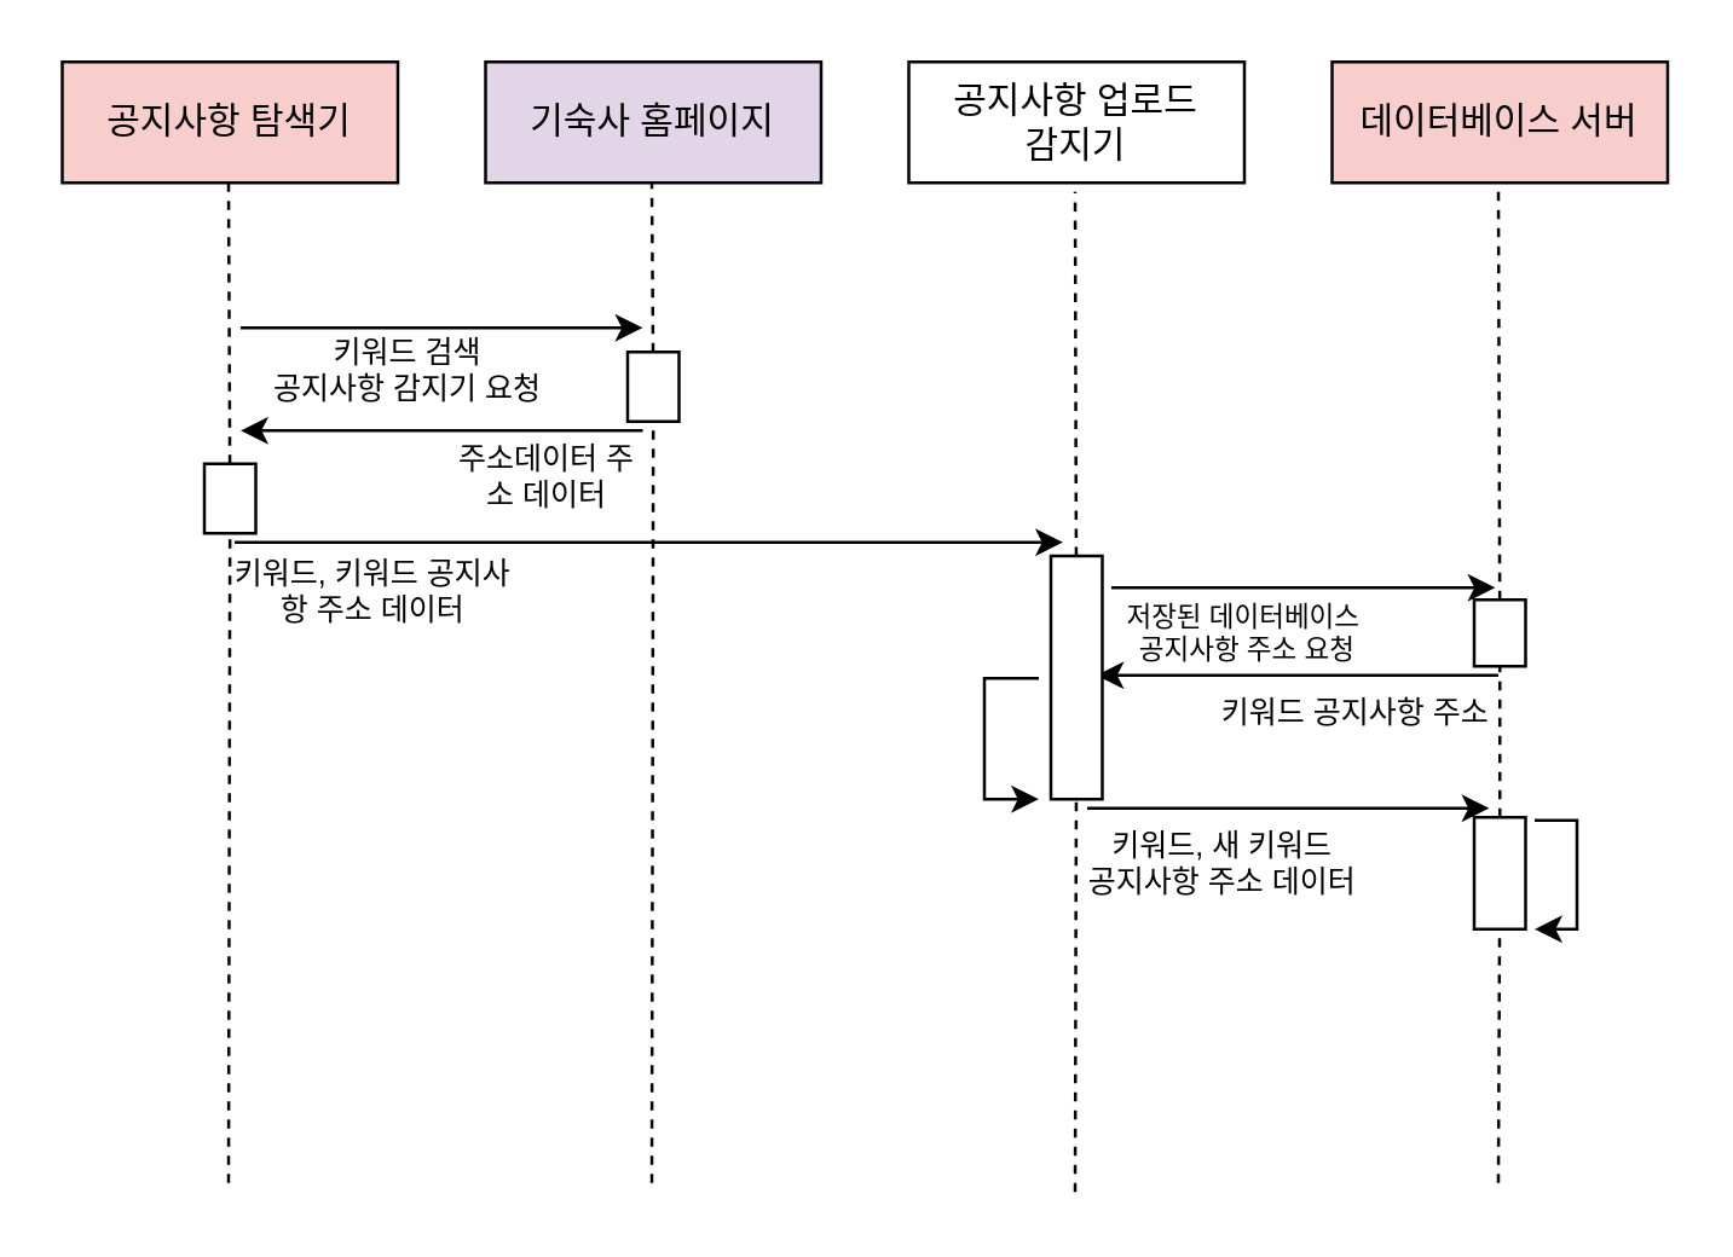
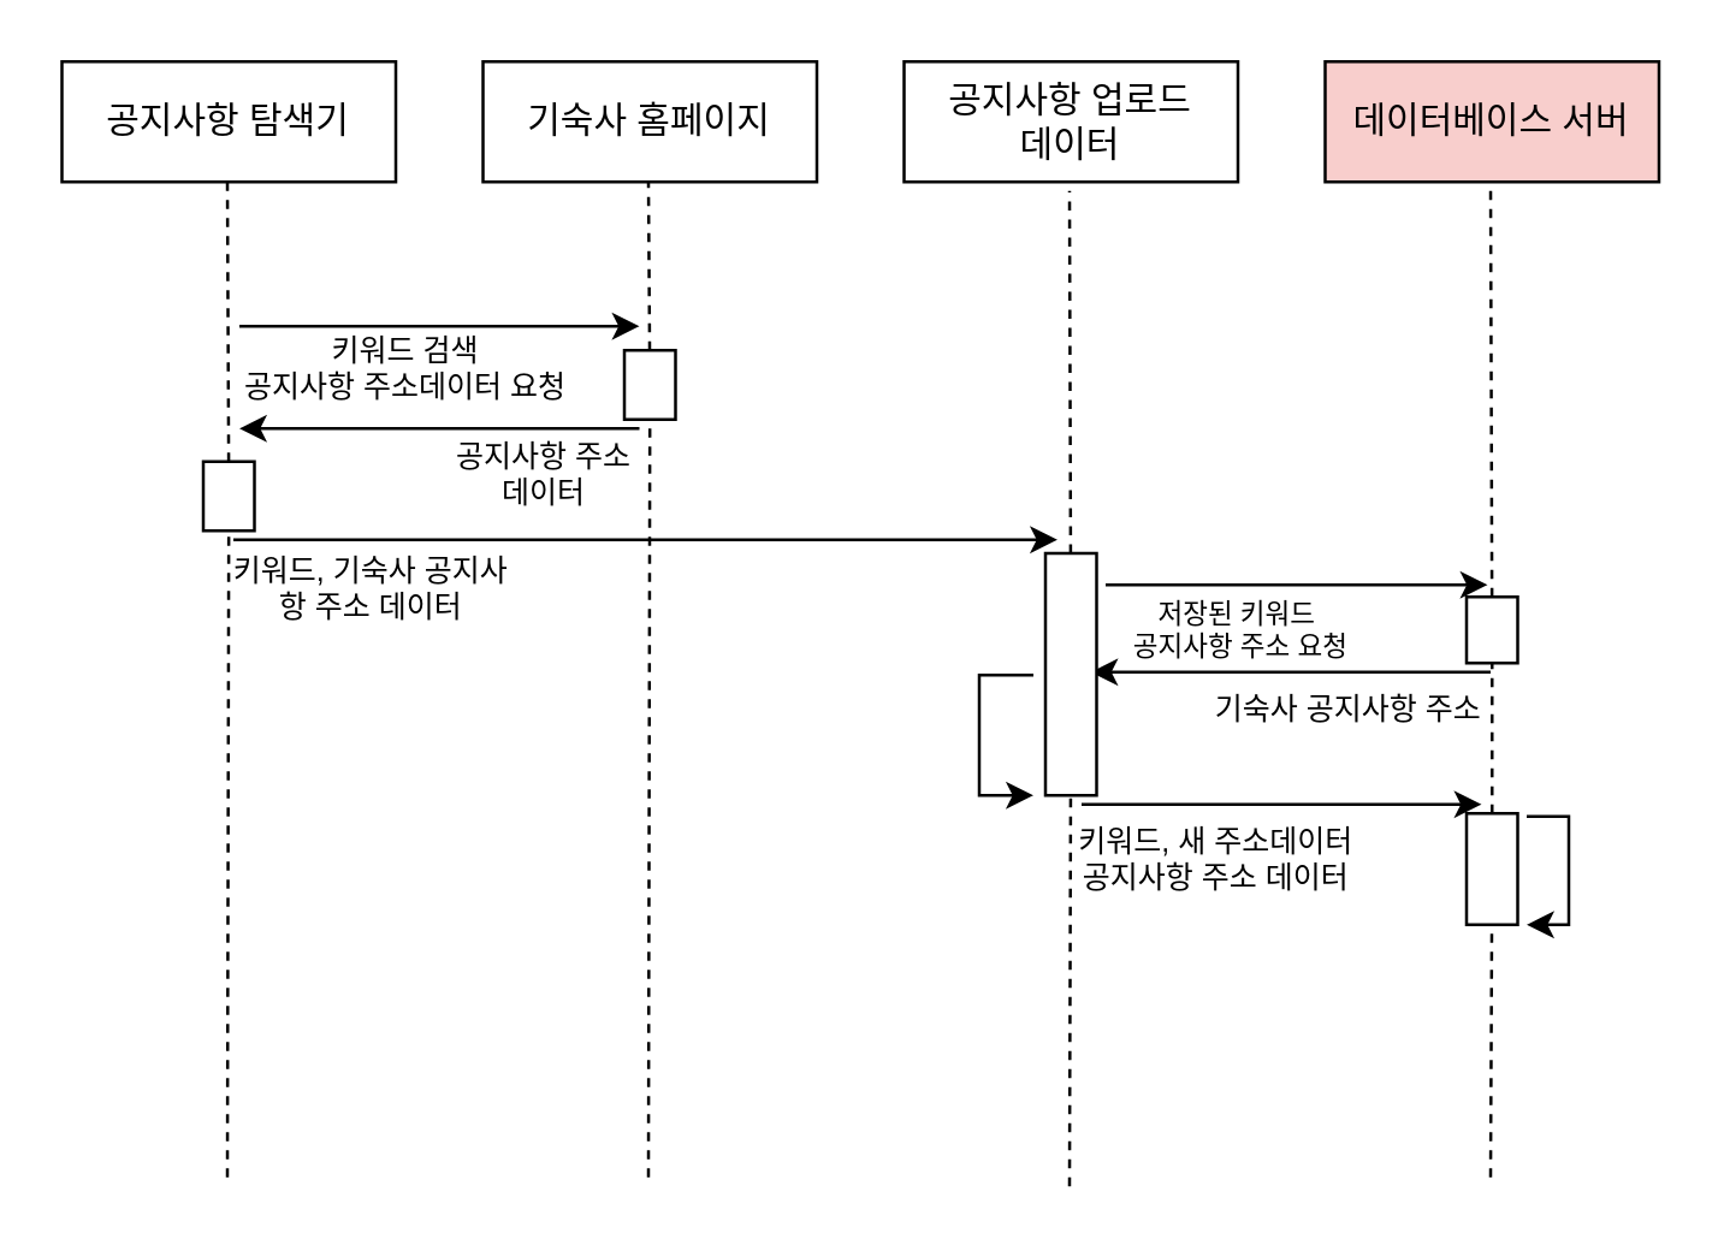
  <mxCell id="0" />
  <mxCell id="1" parent="0" />
- <mxCell id="2" value="공지사항 탐색기" style="rounded=0;whiteSpace=wrap;html=1;fillColor=#f8cecc;" parent="1" vertex="1"><mxGeometry x="20" y="20" width="111" height="40" as="geometry" /></mxCell>
+ <mxCell id="2" value="공지사항 탐색기" style="rounded=0;whiteSpace=wrap;html=1;" parent="1" vertex="1"><mxGeometry x="20" y="20" width="111" height="40" as="geometry" /></mxCell>
  <mxCell id="3" value="데이터베이스 서버" style="rounded=0;whiteSpace=wrap;html=1;fillColor=#f8cecc;" parent="1" vertex="1"><mxGeometry x="440" y="20" width="111" height="40" as="geometry" /></mxCell>
- <mxCell id="4" value="공지사항 업로드&lt;br&gt;감지기" style="rounded=0;whiteSpace=wrap;html=1;" parent="1" vertex="1"><mxGeometry x="300" y="20" width="111" height="40" as="geometry" /></mxCell>
- <mxCell id="5" value="기숙사 홈페이지" style="rounded=0;whiteSpace=wrap;html=1;fillColor=#e1d5e7;" parent="1" vertex="1"><mxGeometry x="160" y="20" width="111" height="40" as="geometry" /></mxCell>
+ <mxCell id="4" value="공지사항 업로드&lt;br&gt;데이터" style="rounded=0;whiteSpace=wrap;html=1;" parent="1" vertex="1"><mxGeometry x="300" y="20" width="111" height="40" as="geometry" /></mxCell>
+ <mxCell id="5" value="기숙사 홈페이지" style="rounded=0;whiteSpace=wrap;html=1;" parent="1" vertex="1"><mxGeometry x="160" y="20" width="111" height="40" as="geometry" /></mxCell>
  <mxCell id="6" value="" style="endArrow=none;dashed=1;html=1;rounded=0;startArrow=none;" parent="1" source="23" edge="1"><mxGeometry width="50" height="50" relative="1" as="geometry"><mxPoint x="495" y="391" as="sourcePoint" /><mxPoint x="495" y="60" as="targetPoint" /></mxGeometry></mxCell>
  <mxCell id="7" value="" style="endArrow=none;dashed=1;html=1;rounded=0;startArrow=none;" parent="1" source="25" edge="1"><mxGeometry width="50" height="50" relative="1" as="geometry"><mxPoint x="355" y="394" as="sourcePoint" /><mxPoint x="355" y="63" as="targetPoint" /></mxGeometry></mxCell>
  <mxCell id="8" value="" style="endArrow=none;dashed=1;html=1;rounded=0;startArrow=none;" parent="1" source="16" edge="1"><mxGeometry width="50" height="50" relative="1" as="geometry"><mxPoint x="215" y="391" as="sourcePoint" /><mxPoint x="215" y="60" as="targetPoint" /></mxGeometry></mxCell>
  <mxCell id="9" value="" style="endArrow=none;dashed=1;html=1;rounded=0;startArrow=none;" parent="1" source="20" edge="1"><mxGeometry width="50" height="50" relative="1" as="geometry"><mxPoint x="75" y="391" as="sourcePoint" /><mxPoint x="75" y="60" as="targetPoint" /></mxGeometry></mxCell>
  <mxCell id="10" value="" style="endArrow=classic;html=1;rounded=0;" parent="1" edge="1"><mxGeometry width="50" height="50" relative="1" as="geometry"><mxPoint x="79" y="108" as="sourcePoint" /><mxPoint x="212" y="108" as="targetPoint" /></mxGeometry></mxCell>
  <mxCell id="11" value="" style="endArrow=classic;html=1;rounded=0;" parent="1" edge="1"><mxGeometry width="50" height="50" relative="1" as="geometry"><mxPoint x="212" y="142" as="sourcePoint" /><mxPoint x="79" y="142" as="targetPoint" /></mxGeometry></mxCell>
  <mxCell id="12" value="" style="endArrow=classic;html=1;rounded=0;" parent="1" edge="1"><mxGeometry width="50" height="50" relative="1" as="geometry"><mxPoint x="495" y="223" as="sourcePoint" /><mxPoint x="362" y="223" as="targetPoint" /></mxGeometry></mxCell>
  <mxCell id="13" value="" style="endArrow=classic;html=1;rounded=0;" parent="1" edge="1"><mxGeometry width="50" height="50" relative="1" as="geometry"><mxPoint x="77" y="179" as="sourcePoint" /><mxPoint x="351" y="179" as="targetPoint" /></mxGeometry></mxCell>
  <mxCell id="14" value="" style="endArrow=classic;html=1;rounded=0;" parent="1" edge="1"><mxGeometry width="50" height="50" relative="1" as="geometry"><mxPoint x="367" y="194" as="sourcePoint" /><mxPoint x="494" y="194" as="targetPoint" /></mxGeometry></mxCell>
  <mxCell id="15" value="" style="endArrow=classic;html=1;rounded=0;" parent="1" edge="1"><mxGeometry width="50" height="50" relative="1" as="geometry"><mxPoint x="359" y="267" as="sourcePoint" /><mxPoint x="492" y="267" as="targetPoint" /></mxGeometry></mxCell>
  <mxCell id="16" value="" style="rounded=0;whiteSpace=wrap;html=1;" parent="1" vertex="1"><mxGeometry x="207" y="116" width="17" height="23" as="geometry" /></mxCell>
  <mxCell id="17" value="" style="endArrow=none;dashed=1;html=1;rounded=0;" parent="1" target="16" edge="1"><mxGeometry width="50" height="50" relative="1" as="geometry"><mxPoint x="215" y="391" as="sourcePoint" /><mxPoint x="215" y="60" as="targetPoint" /></mxGeometry></mxCell>
- <mxCell id="18" value="키워드 검색&lt;br style=&quot;font-size: 10px;&quot;&gt;공지사항 감지기 요청" style="text;html=1;strokeColor=none;fillColor=none;align=center;verticalAlign=middle;whiteSpace=wrap;rounded=0;fontSize=10;" parent="1" vertex="1"><mxGeometry x="62" y="107" width="145" height="30" as="geometry" /></mxCell>
- <mxCell id="19" value="주소데이터 주소 데이터" style="text;html=1;strokeColor=none;fillColor=none;align=center;verticalAlign=middle;whiteSpace=wrap;rounded=0;fontSize=10;" parent="1" vertex="1"><mxGeometry x="146" y="142" width="69" height="30" as="geometry" /></mxCell>
+ <mxCell id="18" value="키워드 검색&lt;br style=&quot;font-size: 10px;&quot;&gt;공지사항 주소데이터 요청" style="text;html=1;strokeColor=none;fillColor=none;align=center;verticalAlign=middle;whiteSpace=wrap;rounded=0;fontSize=10;" parent="1" vertex="1"><mxGeometry x="62" y="107" width="145" height="30" as="geometry" /></mxCell>
+ <mxCell id="19" value="공지사항 주소 데이터" style="text;html=1;strokeColor=none;fillColor=none;align=center;verticalAlign=middle;whiteSpace=wrap;rounded=0;fontSize=10;" parent="1" vertex="1"><mxGeometry x="146" y="142" width="69" height="30" as="geometry" /></mxCell>
  <mxCell id="20" value="" style="rounded=0;whiteSpace=wrap;html=1;" parent="1" vertex="1"><mxGeometry x="67" y="153" width="17" height="23" as="geometry" /></mxCell>
  <mxCell id="21" value="" style="endArrow=none;dashed=1;html=1;rounded=0;" parent="1" target="20" edge="1"><mxGeometry width="50" height="50" relative="1" as="geometry"><mxPoint x="75" y="391" as="sourcePoint" /><mxPoint x="75" y="60" as="targetPoint" /></mxGeometry></mxCell>
- <mxCell id="22" value="키워드, 키워드 공지사항 주소 데이터" style="text;html=1;strokeColor=none;fillColor=none;align=center;verticalAlign=middle;whiteSpace=wrap;rounded=0;fontSize=10;" parent="1" vertex="1"><mxGeometry x="75" y="180" width="96" height="30" as="geometry" /></mxCell>
+ <mxCell id="22" value="키워드, 기숙사 공지사항 주소 데이터" style="text;html=1;strokeColor=none;fillColor=none;align=center;verticalAlign=middle;whiteSpace=wrap;rounded=0;fontSize=10;" parent="1" vertex="1"><mxGeometry x="75" y="180" width="96" height="30" as="geometry" /></mxCell>
  <mxCell id="23" value="" style="rounded=0;whiteSpace=wrap;html=1;" parent="1" vertex="1"><mxGeometry x="487" y="198" width="17" height="22" as="geometry" /></mxCell>
  <mxCell id="24" value="" style="endArrow=none;dashed=1;html=1;rounded=0;startArrow=none;" parent="1" source="30" target="23" edge="1"><mxGeometry width="50" height="50" relative="1" as="geometry"><mxPoint x="495" y="408" as="sourcePoint" /><mxPoint x="495" y="77" as="targetPoint" /></mxGeometry></mxCell>
  <mxCell id="25" value="" style="rounded=0;whiteSpace=wrap;html=1;" parent="1" vertex="1"><mxGeometry x="347" y="183.5" width="17" height="80.5" as="geometry" /></mxCell>
  <mxCell id="26" value="" style="endArrow=none;dashed=1;html=1;rounded=0;" parent="1" target="25" edge="1"><mxGeometry width="50" height="50" relative="1" as="geometry"><mxPoint x="355" y="394" as="sourcePoint" /><mxPoint x="355" y="63" as="targetPoint" /></mxGeometry></mxCell>
- <mxCell id="27" value="&lt;font style=&quot;font-size: 9px&quot;&gt;저장된 데이터베이스&lt;br style=&quot;font-size: 9px&quot;&gt;&amp;nbsp;공지사항 주소 요청&lt;/font&gt;" style="text;html=1;strokeColor=none;fillColor=none;align=center;verticalAlign=middle;whiteSpace=wrap;rounded=0;fontSize=9;" parent="1" vertex="1"><mxGeometry x="364" y="194" width="94" height="30" as="geometry" /></mxCell>
- <mxCell id="28" value="키워드 공지사항 주소" style="text;html=1;strokeColor=none;fillColor=none;align=center;verticalAlign=middle;whiteSpace=wrap;rounded=0;fontSize=10;" parent="1" vertex="1"><mxGeometry x="397" y="220" width="102" height="30" as="geometry" /></mxCell>
+ <mxCell id="27" value="&lt;font style=&quot;font-size: 9px&quot;&gt;저장된 키워드&lt;br style=&quot;font-size: 9px&quot;&gt;&amp;nbsp;공지사항 주소 요청&lt;/font&gt;" style="text;html=1;strokeColor=none;fillColor=none;align=center;verticalAlign=middle;whiteSpace=wrap;rounded=0;fontSize=9;" parent="1" vertex="1"><mxGeometry x="364" y="194" width="94" height="30" as="geometry" /></mxCell>
+ <mxCell id="28" value="기숙사 공지사항 주소" style="text;html=1;strokeColor=none;fillColor=none;align=center;verticalAlign=middle;whiteSpace=wrap;rounded=0;fontSize=10;" parent="1" vertex="1"><mxGeometry x="397" y="220" width="102" height="30" as="geometry" /></mxCell>
  <mxCell id="29" value="" style="endArrow=classic;html=1;rounded=0;fontSize=10;" parent="1" edge="1"><mxGeometry width="50" height="50" relative="1" as="geometry"><mxPoint x="343" y="224" as="sourcePoint" /><mxPoint x="343" y="264" as="targetPoint" /><Array as="points"><mxPoint x="325" y="224" /><mxPoint x="325" y="264" /></Array></mxGeometry></mxCell>
  <mxCell id="30" value="" style="rounded=0;whiteSpace=wrap;html=1;" parent="1" vertex="1"><mxGeometry x="487" y="270" width="17" height="37" as="geometry" /></mxCell>
  <mxCell id="31" value="" style="endArrow=none;dashed=1;html=1;rounded=0;" parent="1" target="30" edge="1"><mxGeometry width="50" height="50" relative="1" as="geometry"><mxPoint x="495" y="391" as="sourcePoint" /><mxPoint x="495.472" y="203" as="targetPoint" /></mxGeometry></mxCell>
  <mxCell id="32" value="" style="endArrow=classic;html=1;rounded=0;fontSize=10;" parent="1" edge="1"><mxGeometry width="50" height="50" relative="1" as="geometry"><mxPoint x="507" y="271" as="sourcePoint" /><mxPoint x="507" y="307" as="targetPoint" /><Array as="points"><mxPoint x="521" y="271" /><mxPoint x="521" y="307" /></Array></mxGeometry></mxCell>
- <mxCell id="33" value="키워드, 새 키워드&lt;br&gt;공지사항 주소 데이터" style="text;html=1;strokeColor=none;fillColor=none;align=center;verticalAlign=middle;whiteSpace=wrap;rounded=0;fontSize=10;" parent="1" vertex="1"><mxGeometry x="347" y="270" width="114" height="30" as="geometry" /></mxCell>
+ <mxCell id="33" value="키워드, 새 주소데이터&lt;br&gt;공지사항 주소 데이터" style="text;html=1;strokeColor=none;fillColor=none;align=center;verticalAlign=middle;whiteSpace=wrap;rounded=0;fontSize=10;" parent="1" vertex="1"><mxGeometry x="347" y="270" width="114" height="30" as="geometry" /></mxCell>
